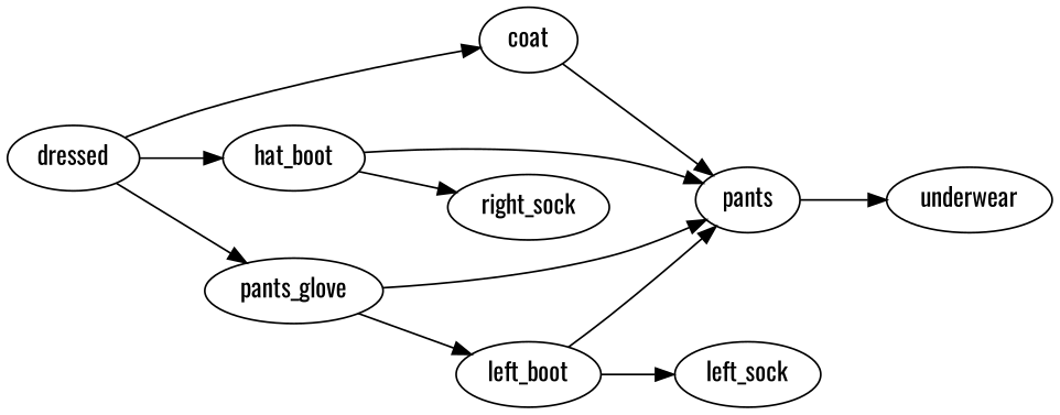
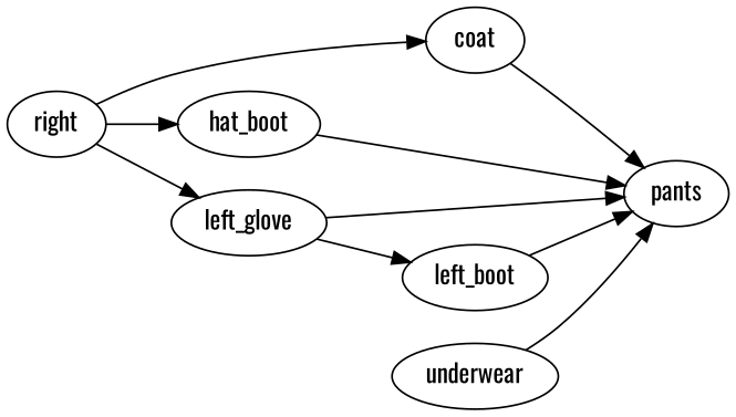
  digraph {
    fontname=Oswald
    rankdir=LR
    node [fontname=Oswald]
    edge [fontname=Oswald]
-   dressed
+   dressed [label=right]
    coat
    n3 [label=hat_boot]
-   left_glove [label=pants_glove]
+   left_glove
    pants
    left_boot
-   left_sock
-   right_sock
    underwear
    dressed -> coat
    dressed -> n3
    dressed -> left_glove
    coat -> pants
    n3 -> pants
-   n3 -> right_sock
    left_glove -> pants
    left_glove -> left_boot
-   pants -> underwear
+   underwear -> pants
    left_boot -> pants
-   left_boot -> left_sock
  }
